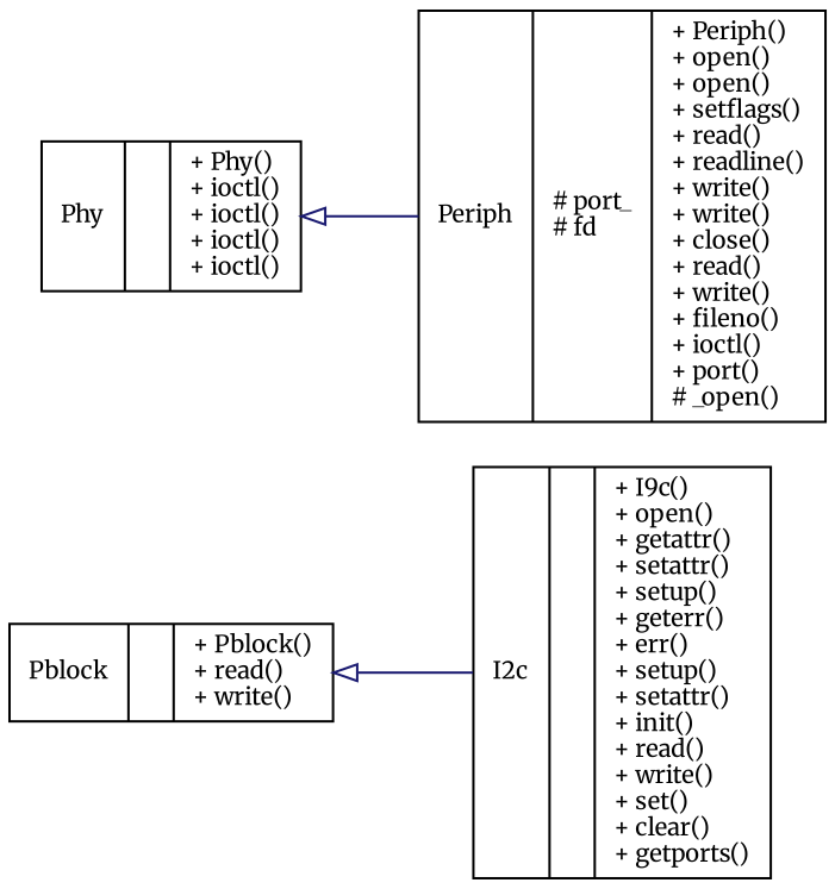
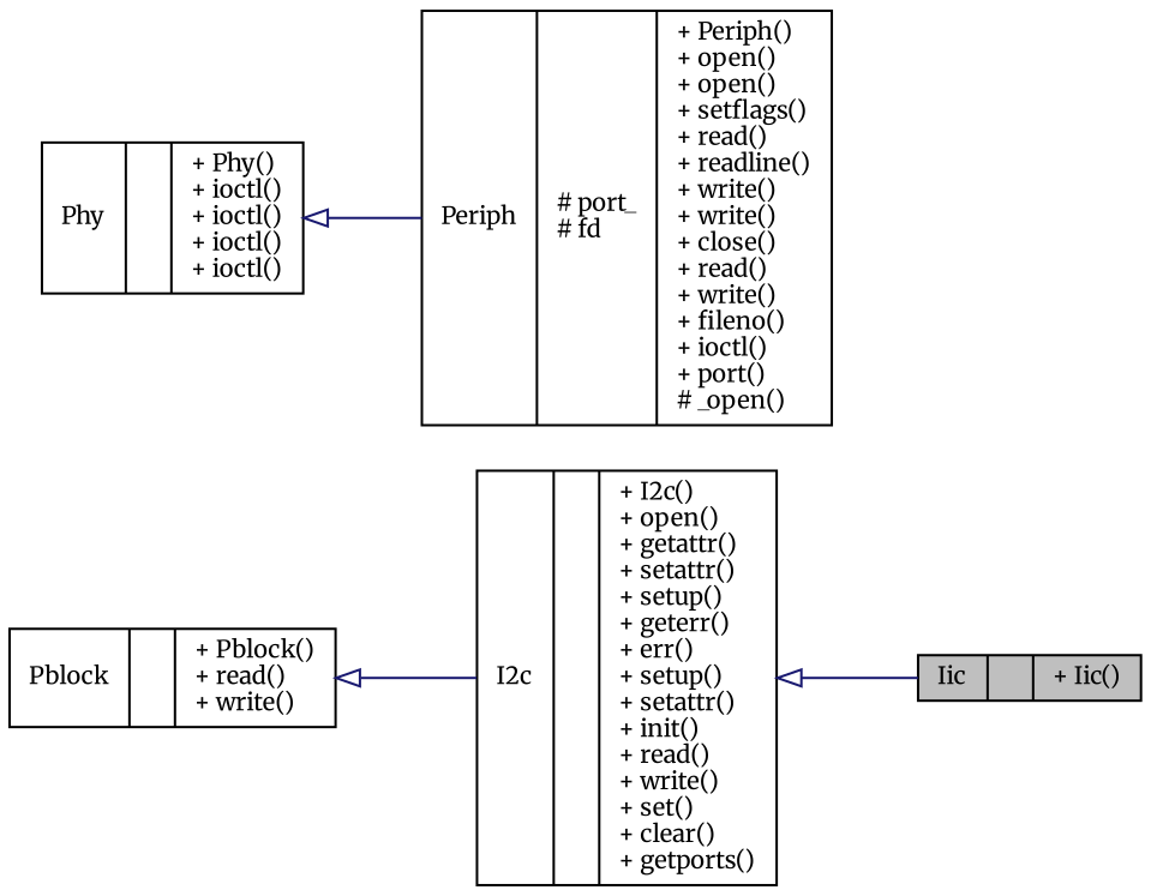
  digraph {
    fontname=Merriweather
    rankdir=LR
    node [color=black fontname=Merriweather fontsize=10 shape=record]
    edge [arrowtail=onormal color=midnightblue dir=back fontname=Merriweather fontsize=10 labelfontname=Helvetica labelfontsize=10 style=solid]
-   n2 [height=0.2 label="{I2c\n||+ I9c()\l+ open()\l+ getattr()\l+ setattr()\l+ setup()\l+ geterr()\l+ err()\l+ setup()\l+ setattr()\l+ init()\l+ read()\l+ write()\l+ set()\l+ clear()\l+ getports()\l}" width=0.4]
+   n1 [fillcolor=grey75 fontcolor=black height=0.2 label="{Iic\n||+ Iic()\l}" style=filled width=0.4]
+   n2 [height=0.2 label="{I2c\n||+ I2c()\l+ open()\l+ getattr()\l+ setattr()\l+ setup()\l+ geterr()\l+ err()\l+ setup()\l+ setattr()\l+ init()\l+ read()\l+ write()\l+ set()\l+ clear()\l+ getports()\l}" width=0.4]
    n3 [height=0.2 label="{Pblock\n||+ Pblock()\l+ read()\l+ write()\l}" width=0.4]
    n4 [height=0.2 label="{Periph\n|# port_\l# fd\l|+ Periph()\l+ open()\l+ open()\l+ setflags()\l+ read()\l+ readline()\l+ write()\l+ write()\l+ close()\l+ read()\l+ write()\l+ fileno()\l+ ioctl()\l+ port()\l# _open()\l}" width=0.4]
    n5 [height=0.2 label="{Phy\n||+ Phy()\l+ ioctl()\l+ ioctl()\l+ ioctl()\l+ ioctl()\l}" width=0.4]
+   n2 -> n1
    n3 -> n2
    n5 -> n4
  }
